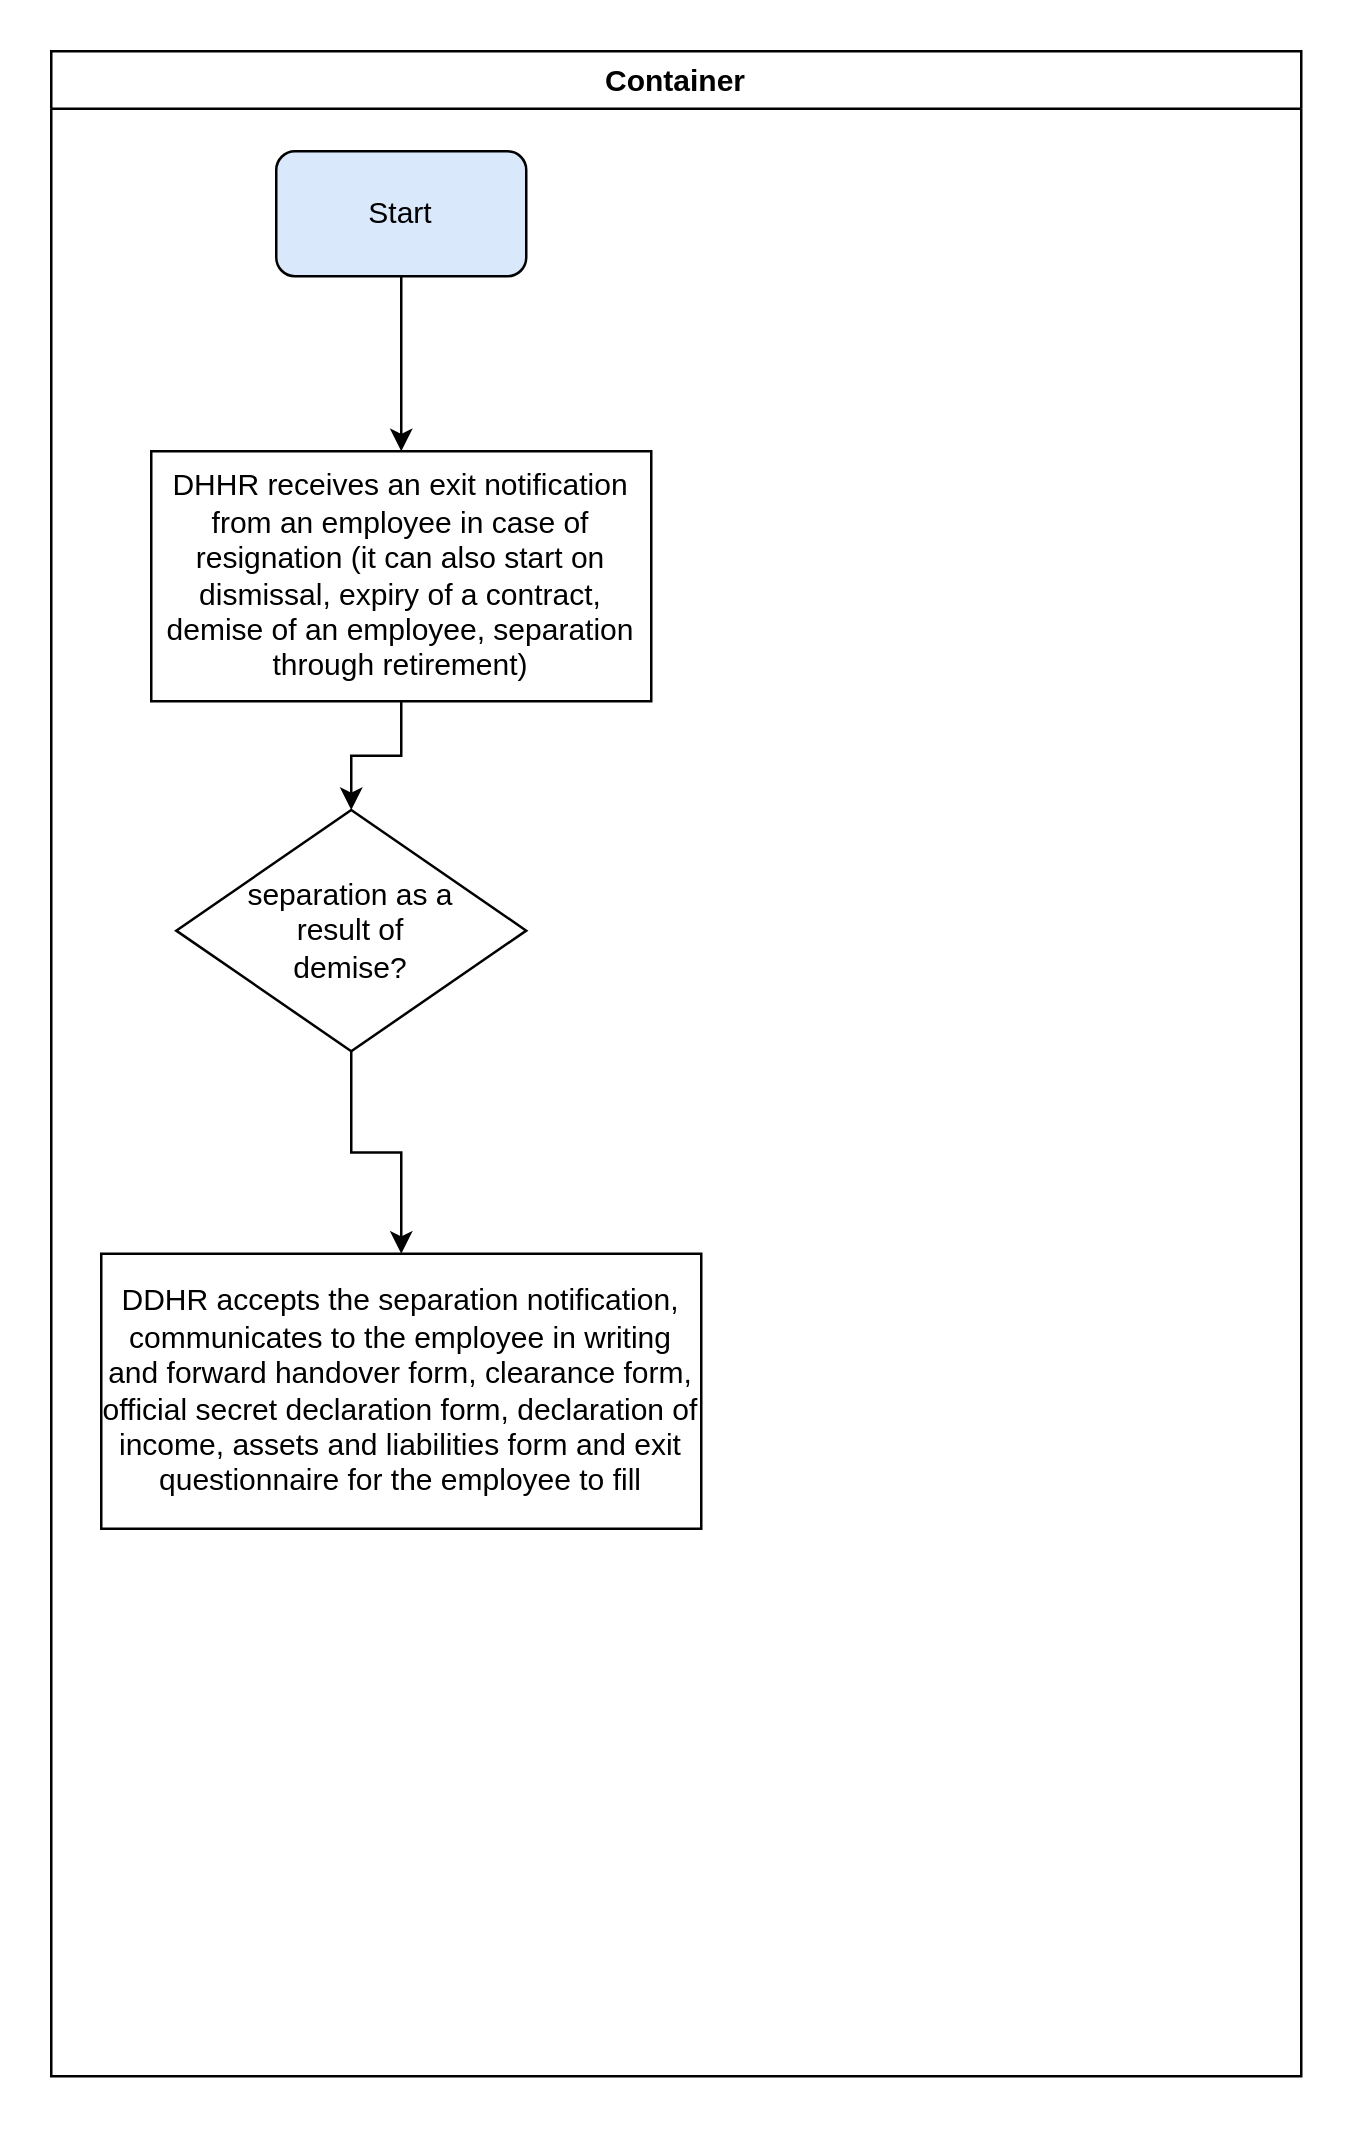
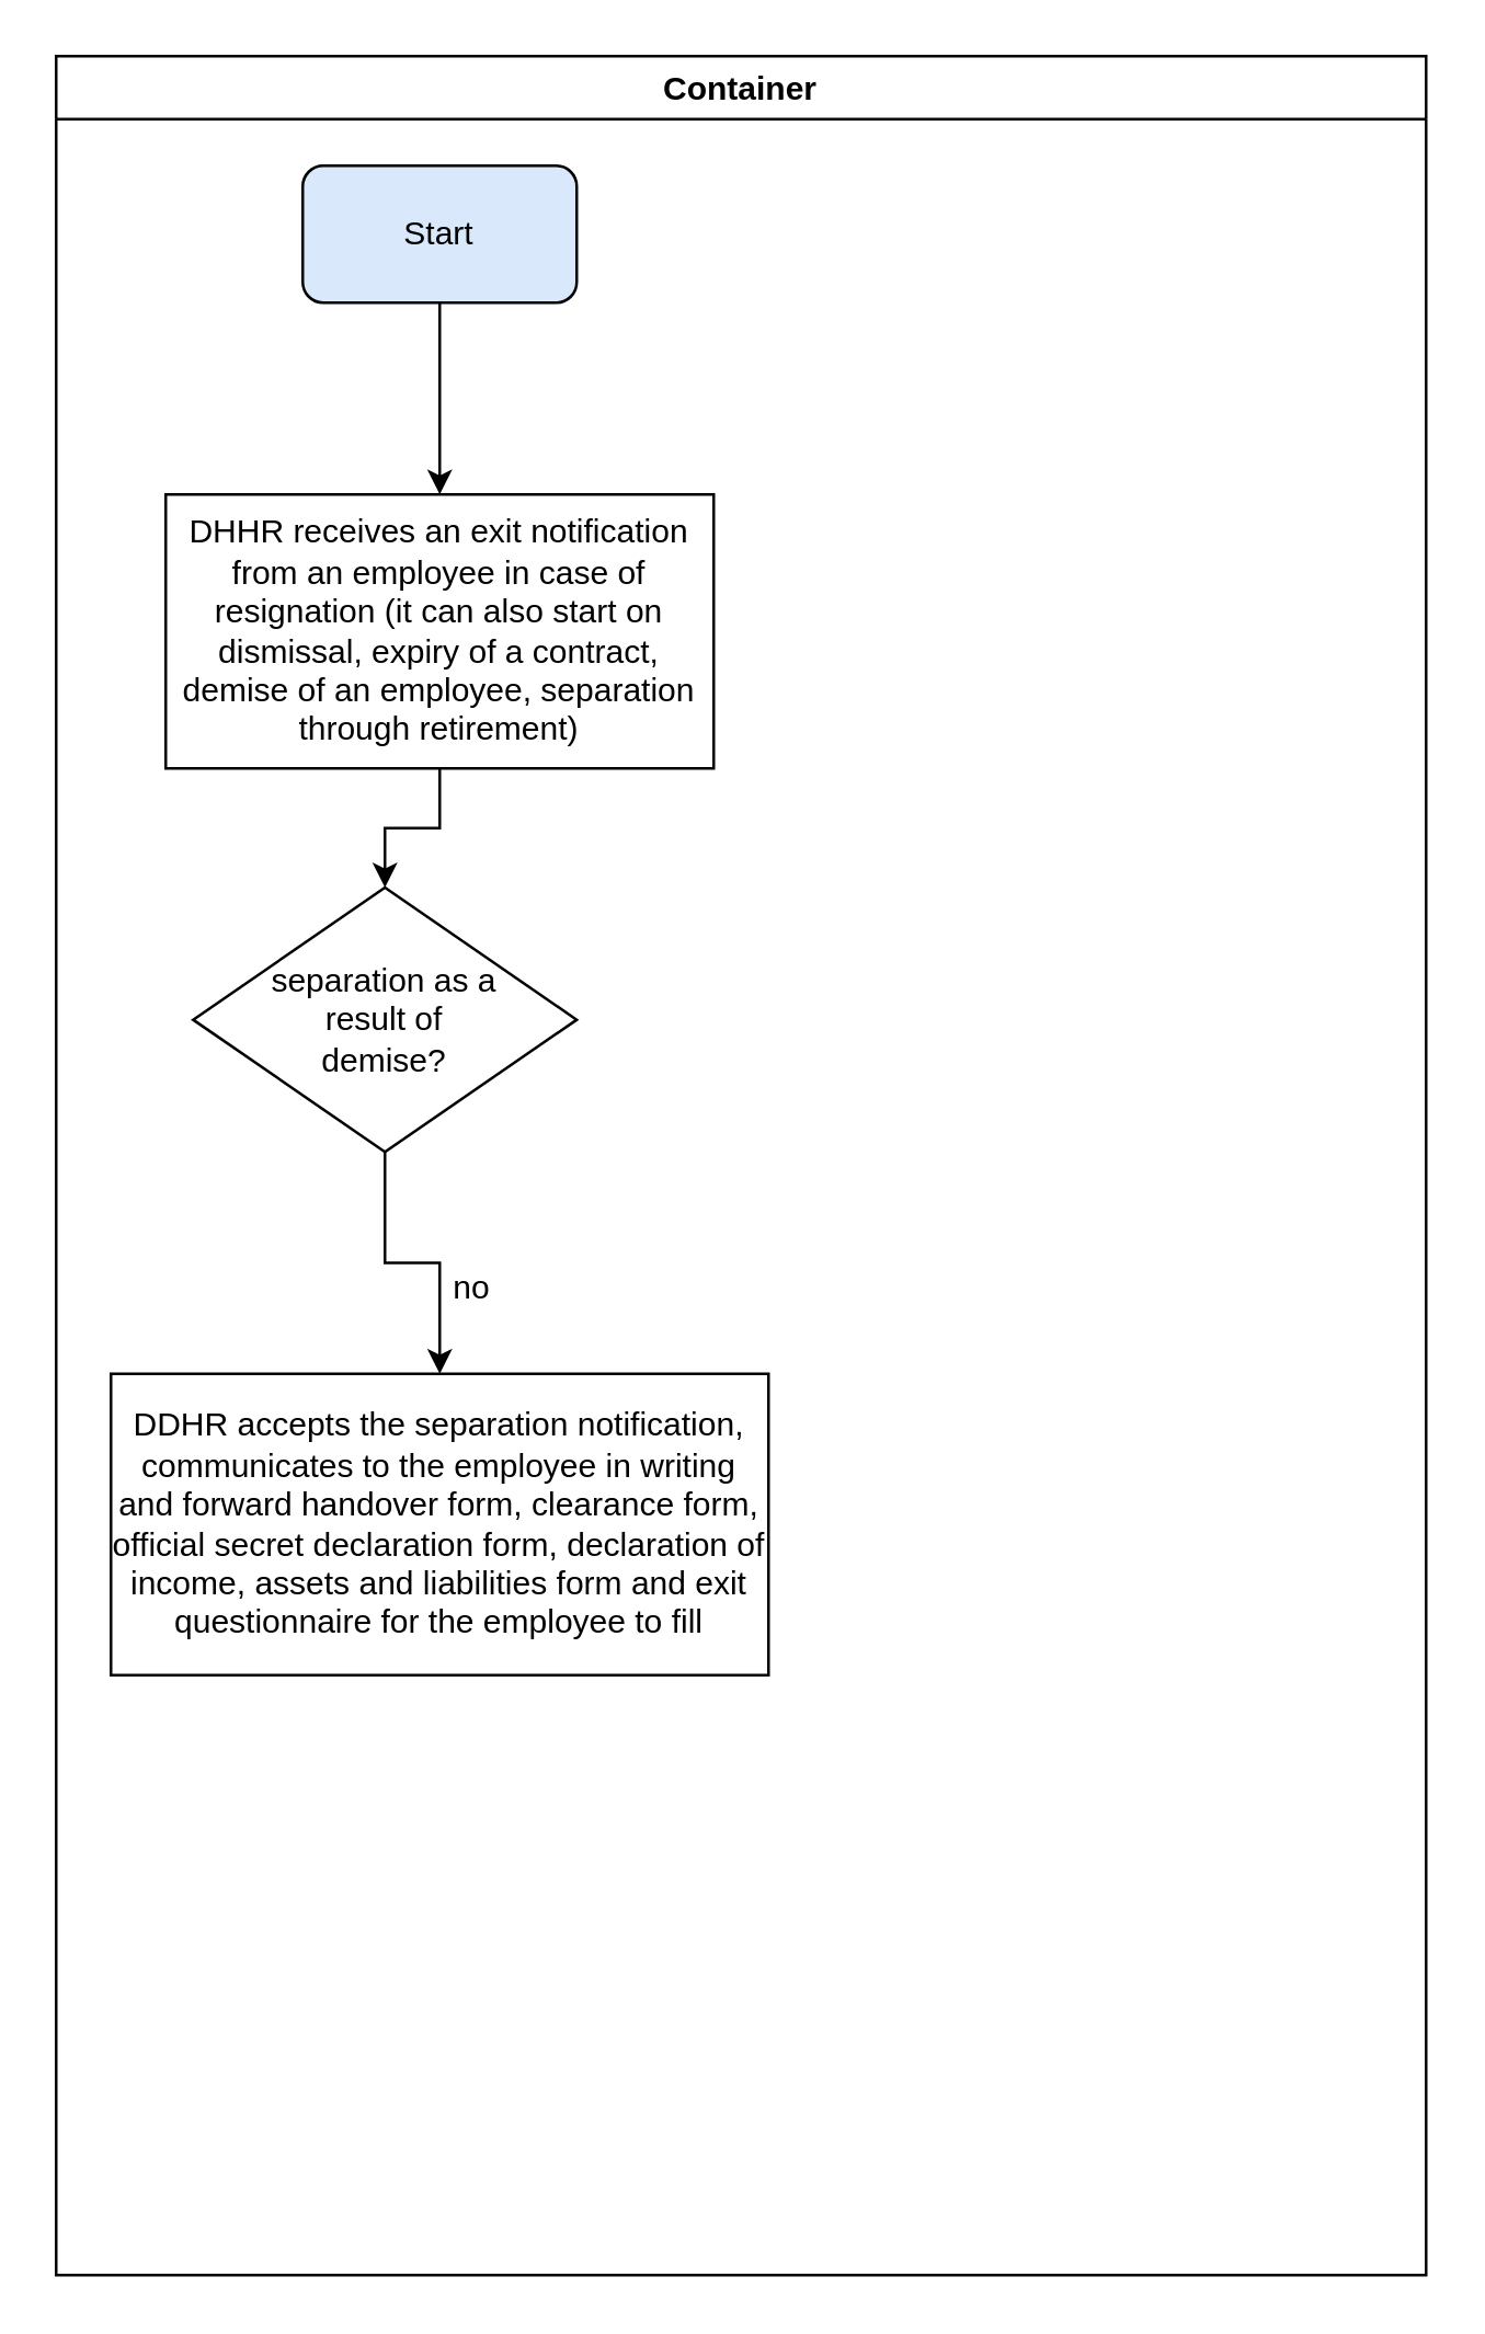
  <mxCell id="0" />
  <mxCell id="1" parent="0" />
  <mxCell id="2" value="Container" style="swimlane;" vertex="1" parent="1"><mxGeometry x="20" y="20" width="500" height="810" as="geometry" /></mxCell>
  <mxCell id="3" value="Start" style="rounded=1;whiteSpace=wrap;html=1;fillColor=#dae8fc;" vertex="1" parent="2"><mxGeometry x="90" y="40" width="100" height="50" as="geometry" /></mxCell>
  <mxCell id="4" value="DHHR receives an exit notification from an employee in case of resignation (it can also start on dismissal, expiry of a contract, demise of an employee, separation through retirement)" style="rounded=0;whiteSpace=wrap;html=1;" vertex="1" parent="2"><mxGeometry x="40" y="160" width="200" height="100" as="geometry" /></mxCell>
  <mxCell id="5" value="" style="edgeStyle=orthogonalEdgeStyle;rounded=0;orthogonalLoop=1;jettySize=auto;html=1;entryX=0.5;entryY=0;entryDx=0;entryDy=0;" edge="1" parent="2" source="3" target="4"><mxGeometry relative="1" as="geometry"><mxPoint x="140" y="165" as="targetPoint" /></mxGeometry></mxCell>
  <mxCell id="6" value="&lt;div&gt;separation as a &lt;br&gt;&lt;/div&gt;&lt;div&gt;result of&lt;/div&gt;&lt;div&gt;demise?&lt;br&gt;&lt;/div&gt;" style="rhombus;whiteSpace=wrap;html=1;rounded=0;" vertex="1" parent="2"><mxGeometry x="50" y="303.5" width="140" height="96.5" as="geometry" /></mxCell>
  <mxCell id="7" value="" style="edgeStyle=orthogonalEdgeStyle;rounded=0;orthogonalLoop=1;jettySize=auto;html=1;" edge="1" parent="2" source="4" target="6"><mxGeometry relative="1" as="geometry" /></mxCell>
  <mxCell id="8" value="DDHR accepts the separation notification, communicates to the employee in writing and forward handover form, clearance form, official secret declaration form, declaration of income, assets and liabilities form and exit questionnaire for the employee to fill" style="whiteSpace=wrap;html=1;rounded=0;" vertex="1" parent="2"><mxGeometry x="20" y="481" width="240" height="110" as="geometry" /></mxCell>
  <mxCell id="9" value="" style="edgeStyle=orthogonalEdgeStyle;rounded=0;orthogonalLoop=1;jettySize=auto;html=1;" edge="1" parent="2" source="6" target="8"><mxGeometry relative="1" as="geometry" /></mxCell>
+ <mxCell id="10" value="no" style="text;html=1;strokeColor=none;fillColor=none;align=center;verticalAlign=middle;whiteSpace=wrap;rounded=0;" vertex="1" parent="2"><mxGeometry x="132" y="440" width="40" height="20" as="geometry" /></mxCell>
